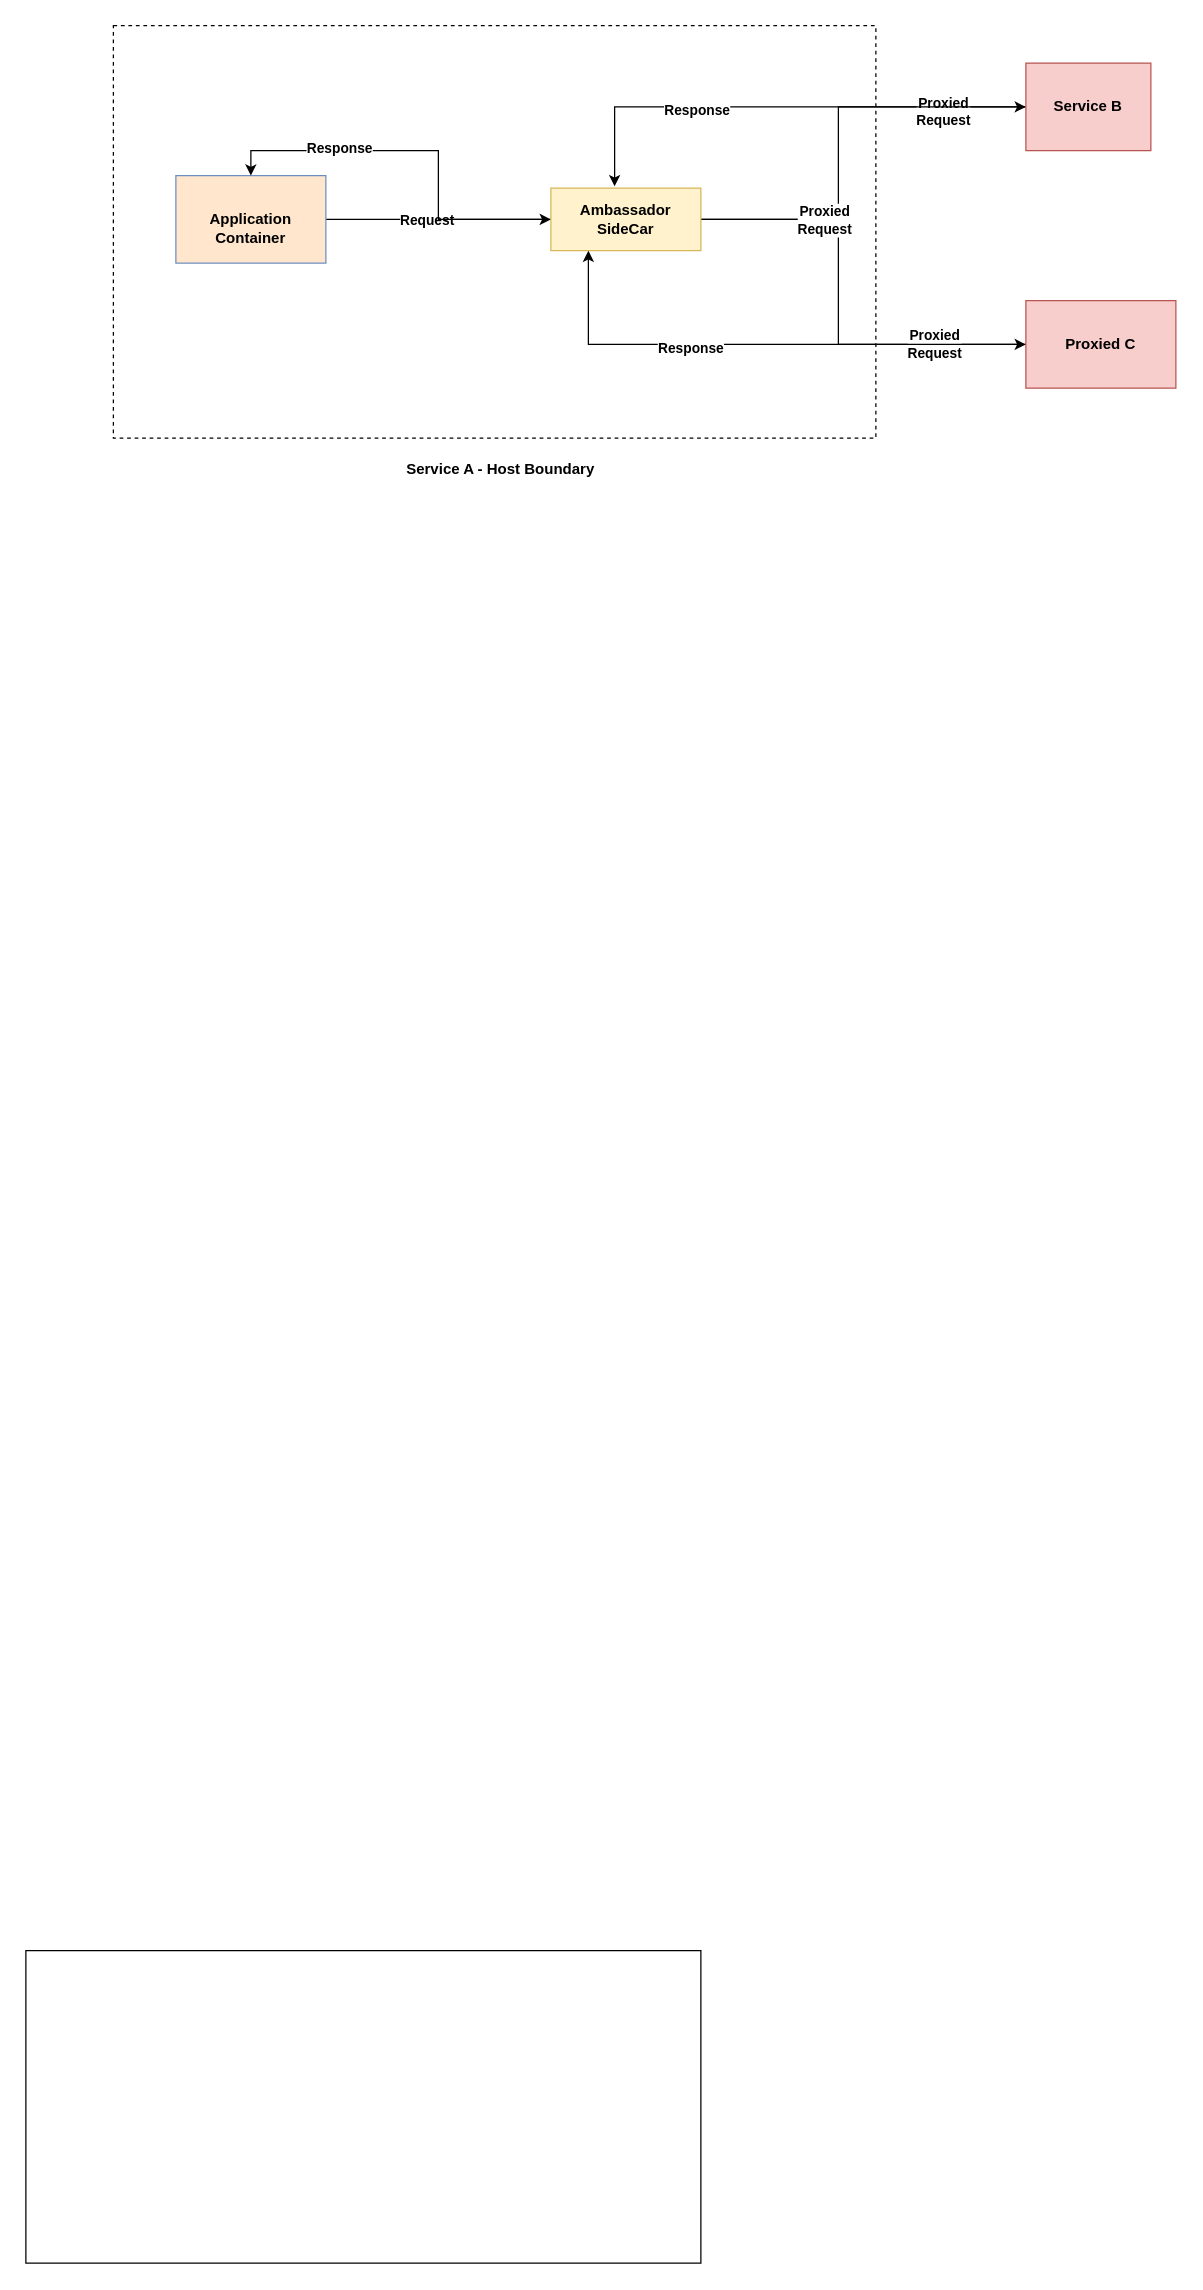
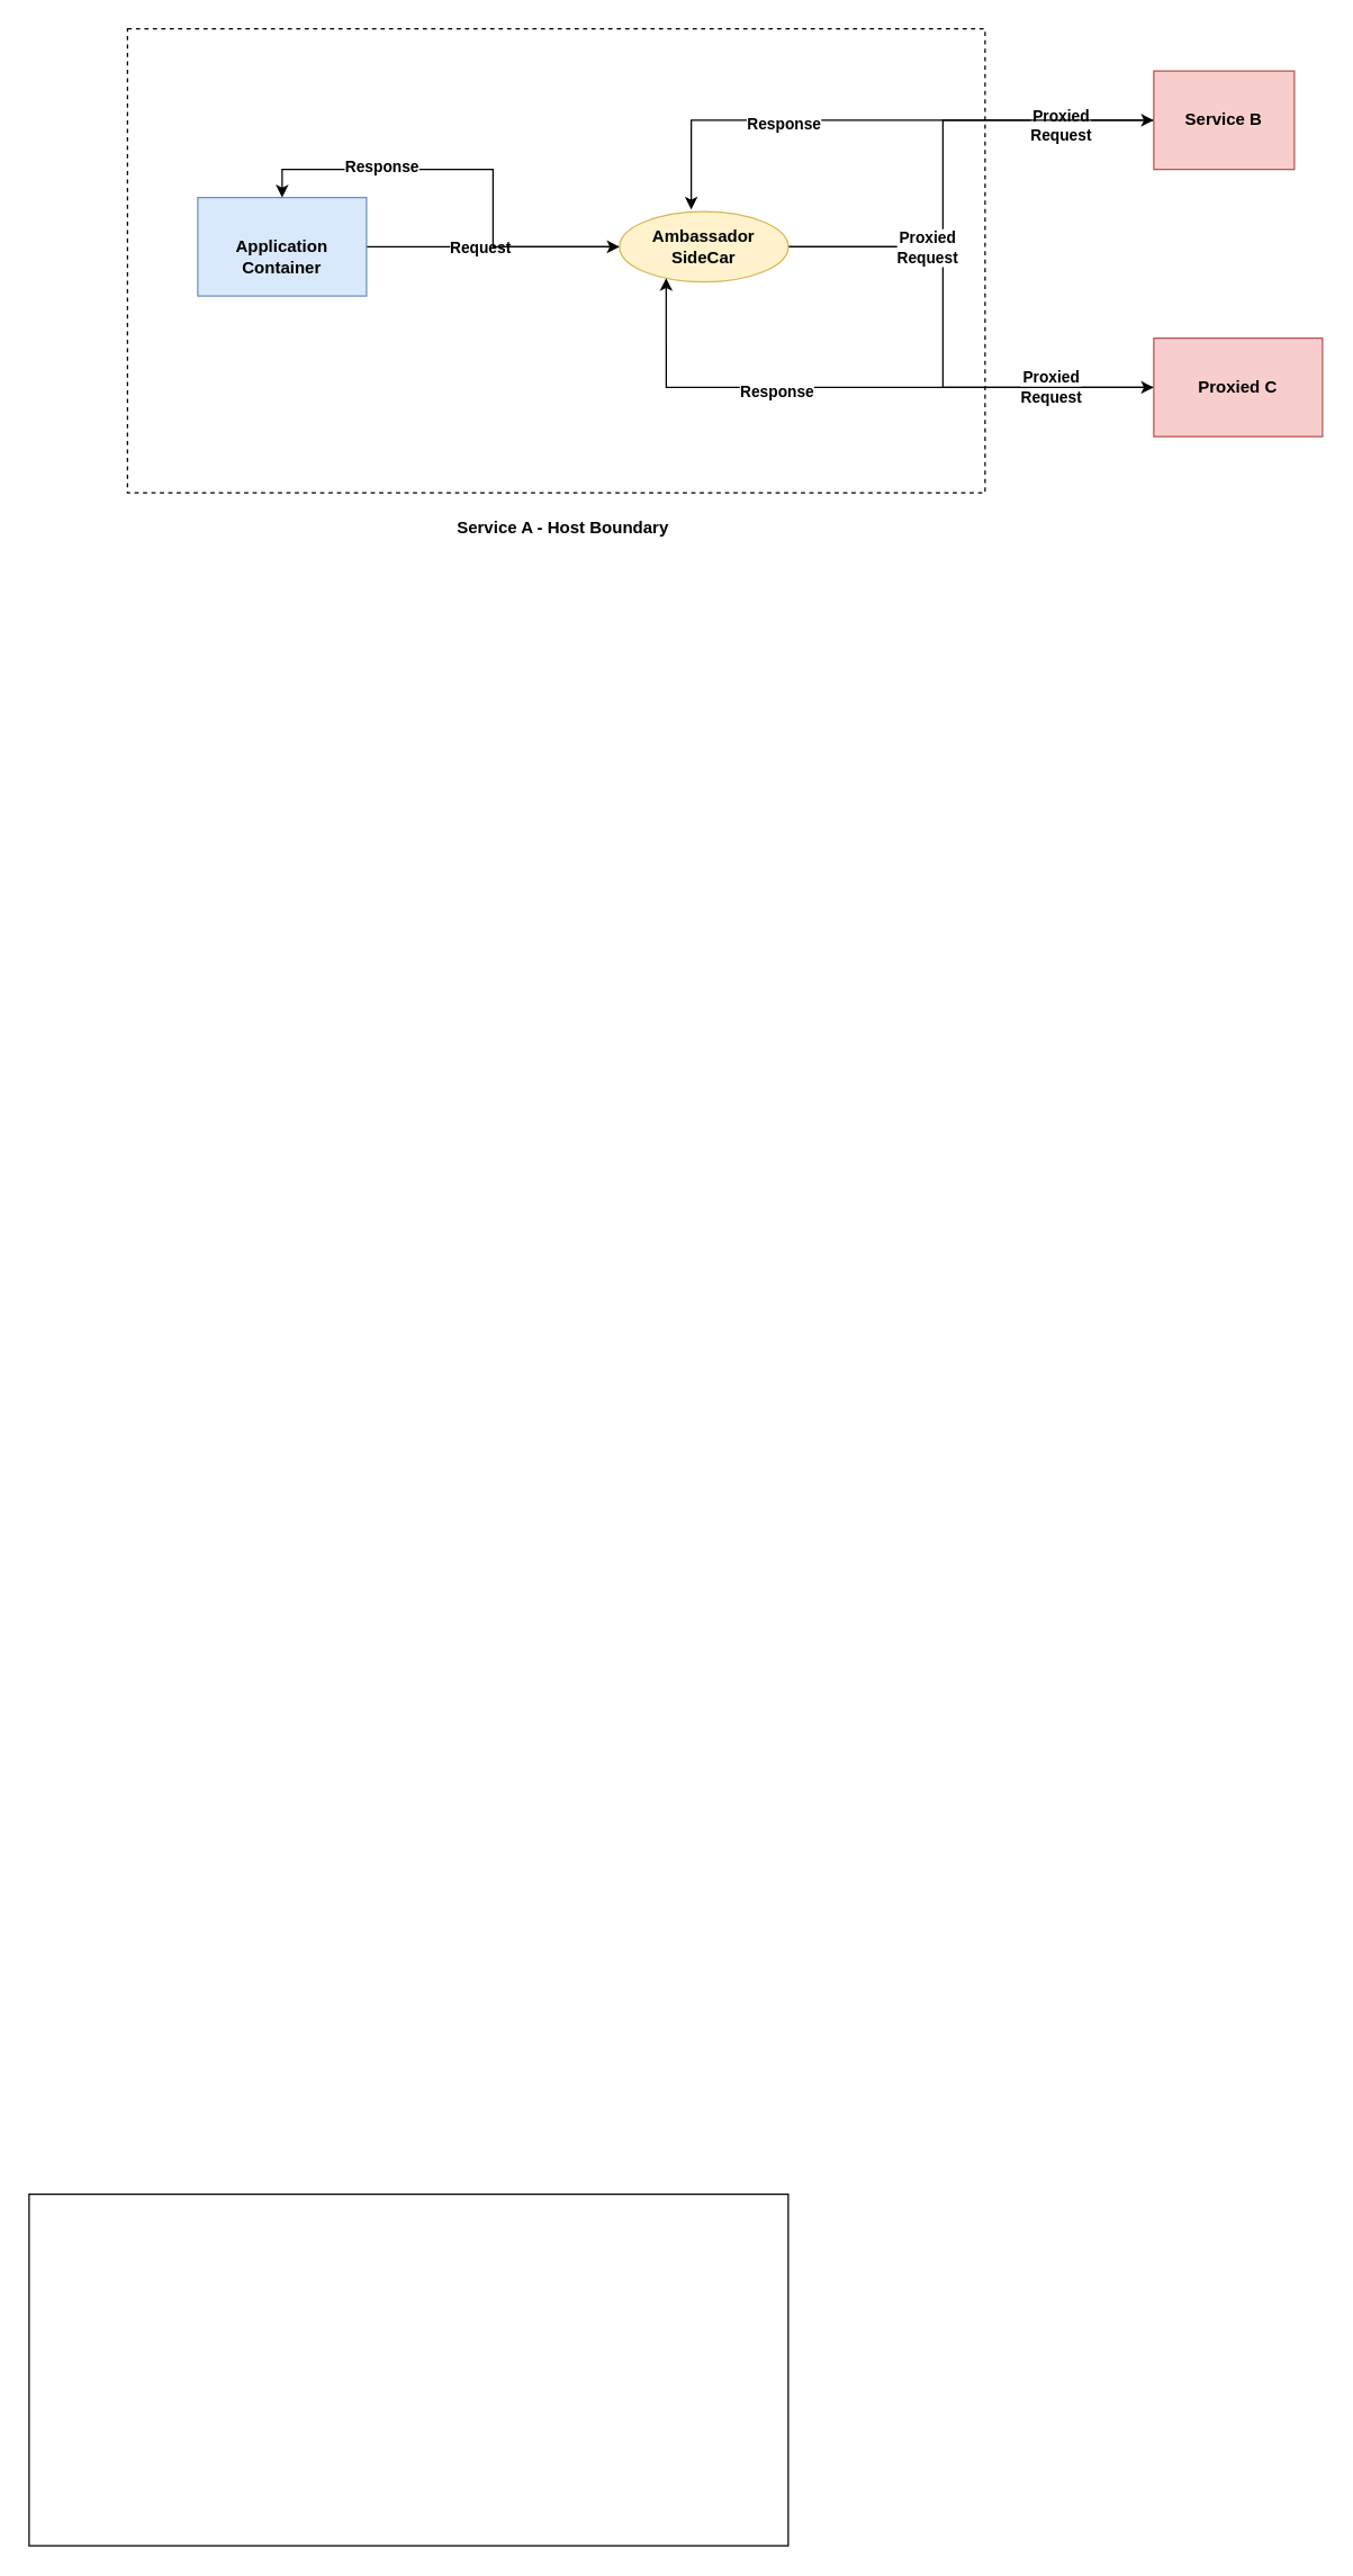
  <mxCell id="0" />
  <mxCell id="1" parent="0" />
  <mxCell id="2" style="edgeStyle=orthogonalEdgeStyle;rounded=0;orthogonalLoop=1;jettySize=auto;html=1;entryX=0;entryY=0.5;entryDx=0;entryDy=0;" edge="1" parent="1" source="4" target="12"><mxGeometry relative="1" as="geometry" /></mxCell>
  <mxCell id="3" value="&lt;b&gt;Request&lt;/b&gt;" style="edgeLabel;html=1;align=center;verticalAlign=middle;resizable=0;points=[];" vertex="1" connectable="0" parent="2"><mxGeometry x="-0.211" y="-2" relative="1" as="geometry"><mxPoint x="9" y="-2" as="offset" /></mxGeometry></mxCell>
- <mxCell id="4" value="&lt;b&gt;&lt;br&gt;Application &lt;br&gt;Container&lt;/b&gt;" style="rounded=0;whiteSpace=wrap;html=1;fillColor=#ffe6cc;strokeColor=#6c8ebf;" vertex="1" parent="1"><mxGeometry x="140" y="140" width="120" height="70" as="geometry" /></mxCell>
+ <mxCell id="4" value="&lt;b&gt;&lt;br&gt;Application &lt;br&gt;Container&lt;/b&gt;" style="rounded=0;whiteSpace=wrap;html=1;fillColor=#dae8fc;strokeColor=#6c8ebf;" vertex="1" parent="1"><mxGeometry x="140" y="140" width="120" height="70" as="geometry" /></mxCell>
  <mxCell id="5" style="edgeStyle=orthogonalEdgeStyle;rounded=0;orthogonalLoop=1;jettySize=auto;html=1;entryX=0;entryY=0.5;entryDx=0;entryDy=0;" edge="1" parent="1" source="12" target="16"><mxGeometry relative="1" as="geometry"><Array as="points"><mxPoint x="670" y="175" /><mxPoint x="670" y="85" /></Array></mxGeometry></mxCell>
  <mxCell id="6" value="&lt;b&gt;Proxied&lt;br&gt;Request&lt;/b&gt;" style="edgeLabel;html=1;align=center;verticalAlign=middle;resizable=0;points=[];" vertex="1" connectable="0" parent="5"><mxGeometry x="0.619" y="-2" relative="1" as="geometry"><mxPoint y="1" as="offset" /></mxGeometry></mxCell>
  <mxCell id="7" style="edgeStyle=orthogonalEdgeStyle;rounded=0;orthogonalLoop=1;jettySize=auto;html=1;entryX=0;entryY=0.5;entryDx=0;entryDy=0;" edge="1" parent="1" source="12" target="19"><mxGeometry relative="1" as="geometry"><Array as="points"><mxPoint x="670" y="175" /><mxPoint x="670" y="275" /></Array></mxGeometry></mxCell>
  <mxCell id="8" value="&lt;b&gt;Proxied&lt;br&gt;Request&lt;/b&gt;" style="edgeLabel;html=1;align=center;verticalAlign=middle;resizable=0;points=[];" vertex="1" connectable="0" parent="7"><mxGeometry x="0.613" y="4" relative="1" as="geometry"><mxPoint x="-92" y="-96" as="offset" /></mxGeometry></mxCell>
  <mxCell id="9" value="&lt;b&gt;Proxied&lt;br&gt;Request&lt;/b&gt;" style="edgeLabel;html=1;align=center;verticalAlign=middle;resizable=0;points=[];" vertex="1" connectable="0" parent="7"><mxGeometry x="0.588" y="1" relative="1" as="geometry"><mxPoint as="offset" /></mxGeometry></mxCell>
  <mxCell id="10" style="edgeStyle=orthogonalEdgeStyle;rounded=0;orthogonalLoop=1;jettySize=auto;html=1;entryX=0.5;entryY=0;entryDx=0;entryDy=0;" edge="1" parent="1" source="12" target="4"><mxGeometry relative="1" as="geometry" /></mxCell>
  <mxCell id="11" value="&lt;b&gt;&lt;br&gt;Response&lt;/b&gt;" style="edgeLabel;html=1;align=center;verticalAlign=middle;resizable=0;points=[];" vertex="1" connectable="0" parent="10"><mxGeometry x="0.365" y="-2" relative="1" as="geometry"><mxPoint x="-10" y="-8" as="offset" /></mxGeometry></mxCell>
- <mxCell id="12" value="&lt;b&gt;Ambassador&lt;br&gt;SideCar&lt;/b&gt;" style="rounded=0;whiteSpace=wrap;html=1;fillColor=#fff2cc;strokeColor=#d6b656;" vertex="1" parent="1"><mxGeometry x="440" y="150" width="120" height="50" as="geometry" /></mxCell>
+ <mxCell id="12" value="&lt;b&gt;Ambassador&lt;br&gt;SideCar&lt;/b&gt;" style="ellipse;whiteSpace=wrap;html=1;fillColor=#fff2cc;strokeColor=#d6b656;" vertex="1" parent="1"><mxGeometry x="440" y="150" width="120" height="50" as="geometry" /></mxCell>
  <mxCell id="13" value="" style="rounded=0;whiteSpace=wrap;html=1;fillColor=none;" vertex="1" parent="1"><mxGeometry x="20" y="1560" width="540" height="250" as="geometry" /></mxCell>
  <mxCell id="14" style="edgeStyle=orthogonalEdgeStyle;rounded=0;orthogonalLoop=1;jettySize=auto;html=1;entryX=0.425;entryY=-0.03;entryDx=0;entryDy=0;entryPerimeter=0;" edge="1" parent="1" source="16" target="12"><mxGeometry relative="1" as="geometry"><mxPoint x="490" y="140" as="targetPoint" /></mxGeometry></mxCell>
  <mxCell id="15" value="&lt;b&gt;&lt;br&gt;Response&lt;/b&gt;" style="edgeLabel;html=1;align=center;verticalAlign=middle;resizable=0;points=[];" vertex="1" connectable="0" parent="14"><mxGeometry x="0.444" y="1" relative="1" as="geometry"><mxPoint x="19" y="-6" as="offset" /></mxGeometry></mxCell>
  <mxCell id="16" value="&lt;b&gt;Service B&lt;/b&gt;" style="rounded=0;whiteSpace=wrap;html=1;fillColor=#f8cecc;strokeColor=#b85450;" vertex="1" parent="1"><mxGeometry x="820" y="50" width="100" height="70" as="geometry" /></mxCell>
  <mxCell id="17" style="edgeStyle=orthogonalEdgeStyle;rounded=0;orthogonalLoop=1;jettySize=auto;html=1;entryX=0.25;entryY=1;entryDx=0;entryDy=0;" edge="1" parent="1" source="19" target="12"><mxGeometry relative="1" as="geometry"><mxPoint x="470" y="214" as="targetPoint" /></mxGeometry></mxCell>
  <mxCell id="18" value="&lt;b&gt;&lt;br&gt;Response&lt;/b&gt;" style="edgeLabel;html=1;align=center;verticalAlign=middle;resizable=0;points=[];" vertex="1" connectable="0" parent="17"><mxGeometry x="0.301" relative="1" as="geometry"><mxPoint x="7" y="-5" as="offset" /></mxGeometry></mxCell>
  <mxCell id="19" value="&lt;b&gt;Proxied C&lt;/b&gt;" style="rounded=0;whiteSpace=wrap;html=1;fillColor=#f8cecc;strokeColor=#b85450;" vertex="1" parent="1"><mxGeometry x="820" y="240" width="120" height="70" as="geometry" /></mxCell>
  <mxCell id="20" value="&lt;b&gt;Service A - Host Boundary&lt;/b&gt;" style="text;html=1;strokeColor=none;fillColor=none;align=center;verticalAlign=middle;whiteSpace=wrap;rounded=0;" vertex="1" parent="1"><mxGeometry x="320" y="360" width="160" height="30" as="geometry" /></mxCell>
  <mxCell id="21" value="" style="rounded=0;whiteSpace=wrap;html=1;fillColor=none;dashed=1;" vertex="1" parent="1"><mxGeometry x="90" y="20" width="610" height="330" as="geometry" /></mxCell>
  <mxCell id="22" style="edgeStyle=orthogonalEdgeStyle;rounded=0;orthogonalLoop=1;jettySize=auto;html=1;exitX=0.5;exitY=1;exitDx=0;exitDy=0;" edge="1" parent="1" source="20" target="20"><mxGeometry relative="1" as="geometry" /></mxCell>
